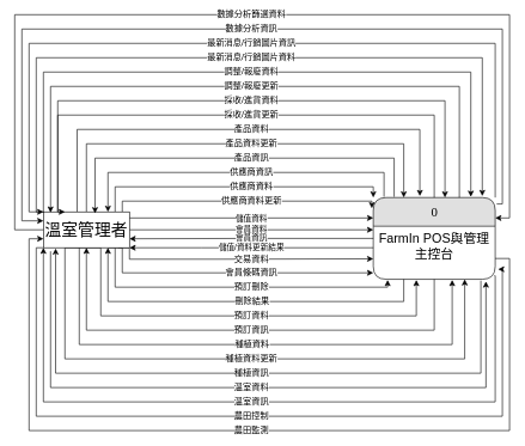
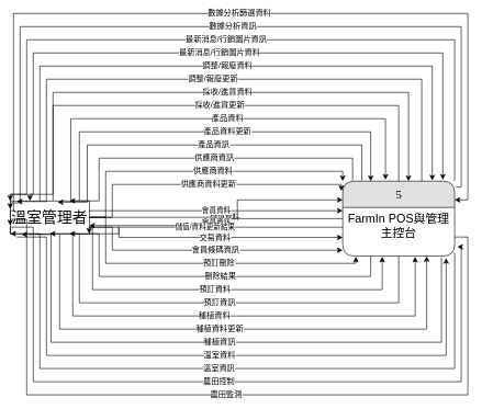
  <mxCell id="0" />
  <mxCell id="1" parent="0" />
- <mxCell id="2" value="0" style="swimlane;html=1;fontStyle=0;childLayout=stackLayout;horizontal=1;startSize=40;fillColor=#e0e0e0;horizontalStack=0;resizeParent=1;resizeLast=0;collapsible=1;marginBottom=0;swimlaneFillColor=#ffffff;align=center;rounded=1;shadow=0;comic=0;labelBackgroundColor=none;strokeWidth=1;fontFamily=Verdana;fontSize=18;" parent="1" vertex="1"><mxGeometry x="520" y="275" width="170" height="114" as="geometry"><mxRectangle x="420" y="240" width="40" height="40" as="alternateBounds" /></mxGeometry></mxCell>
+ <mxCell id="2" value="5" style="swimlane;html=1;fontStyle=0;childLayout=stackLayout;horizontal=1;startSize=40;fillColor=#e0e0e0;horizontalStack=0;resizeParent=1;resizeLast=0;collapsible=1;marginBottom=0;swimlaneFillColor=#ffffff;align=center;rounded=1;shadow=0;comic=0;labelBackgroundColor=none;strokeWidth=1;fontFamily=Verdana;fontSize=18;" parent="1" vertex="1"><mxGeometry x="520" y="275" width="170" height="114" as="geometry"><mxRectangle x="420" y="240" width="40" height="40" as="alternateBounds" /></mxGeometry></mxCell>
  <mxCell id="3" value="FarmIn POS與管理主控台" style="text;html=1;strokeColor=none;fillColor=none;spacingLeft=4;spacingRight=4;whiteSpace=wrap;overflow=hidden;rotatable=0;points=[[0,0.5],[1,0.5]];portConstraint=eastwest;align=center;fontSize=18;" parent="2" vertex="1"><mxGeometry y="40" width="170" height="74" as="geometry" /></mxCell>
  <mxCell id="4" value="儲值資料" style="edgeStyle=orthogonalEdgeStyle;rounded=0;orthogonalLoop=1;jettySize=auto;html=1;entryX=0;entryY=0.25;entryDx=0;entryDy=0;" parent="1" source="18" target="2" edge="1"><mxGeometry relative="1" as="geometry"><mxPoint x="500" y="260" as="targetPoint" /><Array as="points"><mxPoint x="360" y="304" /></Array></mxGeometry></mxCell>
  <mxCell id="5" value="會員資料" style="edgeStyle=orthogonalEdgeStyle;rounded=0;orthogonalLoop=1;jettySize=auto;html=1;" parent="1" source="18" edge="1"><mxGeometry relative="1" as="geometry"><mxPoint x="520" y="320" as="targetPoint" /><Array as="points"><mxPoint x="350" y="320" /><mxPoint x="350" y="320" /></Array></mxGeometry></mxCell>
  <mxCell id="6" value="產品資料" style="edgeStyle=orthogonalEdgeStyle;rounded=0;orthogonalLoop=1;jettySize=auto;html=1;entryX=0.382;entryY=-0.018;entryDx=0;entryDy=0;horizontal=1;fontSize=12;entryPerimeter=0;" parent="1" source="18" target="2" edge="1"><mxGeometry x="0.044" relative="1" as="geometry"><mxPoint x="107.08" y="76.024" as="targetPoint" /><Array as="points"><mxPoint x="107" y="180" /><mxPoint x="585" y="180" /></Array><mxPoint as="offset" /></mxGeometry></mxCell>
  <mxCell id="7" value="產品資料更新" style="edgeStyle=orthogonalEdgeStyle;rounded=0;orthogonalLoop=1;jettySize=auto;html=1;entryX=0.25;entryY=0;entryDx=0;entryDy=0;horizontal=1;fontSize=12;" parent="1" source="18" target="2" edge="1"><mxGeometry x="0.061" relative="1" as="geometry"><mxPoint x="120" y="75" as="targetPoint" /><Array as="points"><mxPoint x="120" y="200" /><mxPoint x="563" y="200" /></Array><mxPoint as="offset" /></mxGeometry></mxCell>
  <mxCell id="8" value="供應商資料" style="edgeStyle=orthogonalEdgeStyle;rounded=0;orthogonalLoop=1;jettySize=auto;html=1;fontSize=12;entryX=0;entryY=0;entryDx=0;entryDy=0;" parent="1" source="18" target="2" edge="1"><mxGeometry x="0.098" relative="1" as="geometry"><mxPoint x="270" y="192.5" as="targetPoint" /><Array as="points"><mxPoint x="160" y="260" /><mxPoint x="520" y="260" /></Array><mxPoint as="offset" /></mxGeometry></mxCell>
  <mxCell id="9" value="供應商資料更新" style="edgeStyle=orthogonalEdgeStyle;rounded=0;orthogonalLoop=1;jettySize=auto;html=1;fontSize=12;entryX=-0.012;entryY=0.132;entryDx=0;entryDy=0;entryPerimeter=0;" parent="1" source="18" target="2" edge="1"><mxGeometry x="0.045" relative="1" as="geometry"><mxPoint x="270" y="215" as="targetPoint" /><Array as="points"><mxPoint x="170" y="280" /><mxPoint x="518" y="280" /></Array><mxPoint as="offset" /></mxGeometry></mxCell>
  <mxCell id="10" value="採收/進貨資料" style="edgeStyle=orthogonalEdgeStyle;rounded=0;orthogonalLoop=1;jettySize=auto;html=1;entryX=0.588;entryY=0;entryDx=0;entryDy=0;fontSize=12;entryPerimeter=0;" parent="1" source="18" target="2" edge="1"><mxGeometry x="0.024" relative="1" as="geometry"><Array as="points"><mxPoint x="80" y="140" /><mxPoint x="620" y="140" /></Array><mxPoint as="offset" /><mxPoint x="-20" y="170" as="targetPoint" /></mxGeometry></mxCell>
  <mxCell id="11" value="調整/報廢資料" style="edgeStyle=orthogonalEdgeStyle;rounded=0;orthogonalLoop=1;jettySize=auto;html=1;entryX=0.8;entryY=-0.009;entryDx=0;entryDy=0;fontSize=12;entryPerimeter=0;" parent="1" source="18" target="2" edge="1"><mxGeometry x="0.005" relative="1" as="geometry"><Array as="points"><mxPoint x="60" y="100" /><mxPoint x="656" y="100" /></Array><mxPoint as="offset" /><mxPoint x="-20" y="215" as="targetPoint" /></mxGeometry></mxCell>
  <mxCell id="12" value="種植資料" style="edgeStyle=orthogonalEdgeStyle;rounded=0;orthogonalLoop=1;jettySize=auto;html=1;fontSize=12;exitX=0.367;exitY=0.98;exitDx=0;exitDy=0;exitPerimeter=0;" parent="1" source="18" edge="1"><mxGeometry x="0.02" relative="1" as="geometry"><mxPoint x="630" y="390" as="targetPoint" /><Array as="points"><mxPoint x="110" y="344" /><mxPoint x="110" y="480" /><mxPoint x="630" y="480" /></Array><mxPoint as="offset" /></mxGeometry></mxCell>
  <mxCell id="13" value="種植資料更新" style="edgeStyle=orthogonalEdgeStyle;rounded=0;orthogonalLoop=1;jettySize=auto;html=1;entryX=0.75;entryY=1;entryDx=0;entryDy=0;fontSize=12;exitX=0.25;exitY=1;exitDx=0;exitDy=0;" parent="1" source="18" target="2" edge="1"><mxGeometry x="0.008" relative="1" as="geometry"><mxPoint x="-80" y="320" as="targetPoint" /><Array as="points"><mxPoint x="90" y="500" /><mxPoint x="648" y="500" /></Array><mxPoint as="offset" /></mxGeometry></mxCell>
  <mxCell id="14" value="預訂資料" style="edgeStyle=orthogonalEdgeStyle;rounded=0;orthogonalLoop=1;jettySize=auto;html=1;fontSize=12;exitX=0.25;exitY=1;exitDx=0;exitDy=0;" parent="1" source="18" edge="1"><mxGeometry x="0.118" relative="1" as="geometry"><Array as="points"><mxPoint x="140" y="345" /><mxPoint x="140" y="440" /><mxPoint x="580" y="440" /></Array><mxPoint x="580" y="390" as="targetPoint" /><mxPoint as="offset" /></mxGeometry></mxCell>
  <mxCell id="15" value="交易資料" style="edgeStyle=orthogonalEdgeStyle;rounded=0;orthogonalLoop=1;jettySize=auto;html=1;entryX=0;entryY=0.75;entryDx=0;entryDy=0;fontSize=12;exitX=0.867;exitY=1;exitDx=0;exitDy=0;exitPerimeter=0;" parent="1" source="18" target="2" edge="1"><mxGeometry x="0.086" relative="1" as="geometry"><Array as="points"><mxPoint x="180" y="345" /><mxPoint x="180" y="361" /><mxPoint x="303" y="361" /></Array><mxPoint x="302.5" y="475" as="targetPoint" /><mxPoint as="offset" /></mxGeometry></mxCell>
  <mxCell id="16" value="會員條碼資訊" style="edgeStyle=orthogonalEdgeStyle;rounded=0;orthogonalLoop=1;jettySize=auto;html=1;fontSize=12;exitX=0.75;exitY=1;exitDx=0;exitDy=0;" parent="1" source="18" edge="1"><mxGeometry x="0.161" relative="1" as="geometry"><Array as="points"><mxPoint x="170" y="345" /><mxPoint x="170" y="380" /></Array><mxPoint x="520" y="380" as="targetPoint" /><mxPoint as="offset" /></mxGeometry></mxCell>
  <mxCell id="17" value="預訂刪除" style="edgeStyle=orthogonalEdgeStyle;rounded=0;orthogonalLoop=1;jettySize=auto;html=1;fontSize=12;" parent="1" source="18" edge="1"><mxGeometry x="0.101" relative="1" as="geometry"><Array as="points"><mxPoint x="160" y="400" /><mxPoint x="540" y="400" /></Array><mxPoint x="540" y="390" as="targetPoint" /><mxPoint as="offset" /></mxGeometry></mxCell>
- <mxCell id="18" value="溫室管理者" style="whiteSpace=wrap;html=1;rounded=0;shadow=0;comic=0;labelBackgroundColor=none;strokeWidth=1;fontFamily=Verdana;fontSize=23;align=center;" parent="1" vertex="1"><mxGeometry x="60" y="295" width="120" height="50" as="geometry" /></mxCell>
+ <mxCell id="18" value="溫室管理者" style="whiteSpace=wrap;html=1;rounded=0;shadow=0;comic=0;labelBackgroundColor=none;strokeWidth=1;fontFamily=Verdana;fontSize=23;align=center;" parent="1" vertex="1"><mxGeometry x="15" y="305" width="120" height="50" as="geometry" /></mxCell>
  <mxCell id="19" value="會員資訊" style="edgeStyle=orthogonalEdgeStyle;rounded=0;orthogonalLoop=1;jettySize=auto;html=1;entryX=1;entryY=0.75;entryDx=0;entryDy=0;exitX=0;exitY=0.5;exitDx=0;exitDy=0;" parent="1" source="2" target="18" edge="1"><mxGeometry relative="1" as="geometry"><Array as="points" /><mxPoint x="320" y="332.517" as="sourcePoint" /></mxGeometry></mxCell>
  <mxCell id="20" value="儲值/資料更新結果" style="edgeStyle=orthogonalEdgeStyle;rounded=0;orthogonalLoop=1;jettySize=auto;html=1;entryX=1;entryY=1;entryDx=0;entryDy=0;" parent="1" target="18" edge="1"><mxGeometry x="0.412" y="-70" relative="1" as="geometry"><Array as="points"><mxPoint x="280" y="345" /><mxPoint x="280" y="345" /></Array><mxPoint x="520" y="345" as="sourcePoint" /><mxPoint x="70" y="70" as="offset" /></mxGeometry></mxCell>
  <mxCell id="21" value="供應商資訊" style="edgeStyle=orthogonalEdgeStyle;rounded=0;orthogonalLoop=1;jettySize=auto;html=1;entryX=0.75;entryY=0;entryDx=0;entryDy=0;fontSize=12;exitX=0.088;exitY=-0.009;exitDx=0;exitDy=0;exitPerimeter=0;" parent="1" source="2" target="18" edge="1"><mxGeometry x="-0.076" relative="1" as="geometry"><mxPoint as="offset" /><mxPoint x="270" y="170.034" as="sourcePoint" /><Array as="points"><mxPoint x="535" y="240" /><mxPoint x="150" y="240" /></Array></mxGeometry></mxCell>
  <mxCell id="22" value="產品資訊" style="edgeStyle=orthogonalEdgeStyle;rounded=0;orthogonalLoop=1;jettySize=auto;html=1;entryX=0.6;entryY=0.04;entryDx=0;entryDy=0;horizontal=1;fontSize=12;entryPerimeter=0;exitX=0.171;exitY=-0.009;exitDx=0;exitDy=0;exitPerimeter=0;" parent="1" source="2" target="18" edge="1"><mxGeometry x="-0.076" relative="1" as="geometry"><Array as="points"><mxPoint x="549" y="220" /><mxPoint x="132" y="220" /></Array><mxPoint x="132.034" y="75" as="sourcePoint" /><mxPoint as="offset" /></mxGeometry></mxCell>
  <mxCell id="23" value="採收/進貨更新" style="edgeStyle=orthogonalEdgeStyle;rounded=0;orthogonalLoop=1;jettySize=auto;html=1;entryX=0.25;entryY=0;entryDx=0;entryDy=0;fontSize=12;exitX=0.5;exitY=0;exitDx=0;exitDy=0;" parent="1" source="2" target="18" edge="1"><mxGeometry x="-0.057" relative="1" as="geometry"><Array as="points"><mxPoint x="605" y="160" /><mxPoint x="80" y="160" /><mxPoint x="80" y="295" /></Array><mxPoint as="offset" /><mxPoint x="40" y="70" as="sourcePoint" /></mxGeometry></mxCell>
  <mxCell id="24" value="調整/報廢更新" style="edgeStyle=orthogonalEdgeStyle;rounded=0;orthogonalLoop=1;jettySize=auto;html=1;entryX=0.083;entryY=0.02;entryDx=0;entryDy=0;entryPerimeter=0;fontSize=12;exitX=0.706;exitY=0;exitDx=0;exitDy=0;exitPerimeter=0;" parent="1" source="2" target="18" edge="1"><mxGeometry x="-0.012" relative="1" as="geometry"><Array as="points"><mxPoint x="640" y="120" /><mxPoint x="70" y="120" /></Array><mxPoint as="offset" /><mxPoint x="-20" y="195" as="sourcePoint" /></mxGeometry></mxCell>
  <mxCell id="25" value="種植資訊" style="edgeStyle=orthogonalEdgeStyle;rounded=0;orthogonalLoop=1;jettySize=auto;html=1;entryX=0.142;entryY=1.02;entryDx=0;entryDy=0;fontSize=12;entryPerimeter=0;" parent="1" target="18" edge="1"><mxGeometry x="0.002" relative="1" as="geometry"><Array as="points"><mxPoint x="670" y="520" /><mxPoint x="77" y="520" /></Array><mxPoint x="670" y="391" as="sourcePoint" /><mxPoint as="offset" /></mxGeometry></mxCell>
  <mxCell id="26" value="預訂資訊" style="edgeStyle=orthogonalEdgeStyle;rounded=0;orthogonalLoop=1;jettySize=auto;html=1;fontSize=12;entryX=0.5;entryY=1;entryDx=0;entryDy=0;exitX=0.5;exitY=1;exitDx=0;exitDy=0;" parent="1" source="2" target="18" edge="1"><mxGeometry x="-0.028" relative="1" as="geometry"><mxPoint x="20" y="530" as="sourcePoint" /><mxPoint x="120" y="410" as="targetPoint" /><Array as="points"><mxPoint x="605" y="460" /><mxPoint x="120" y="460" /></Array><mxPoint as="offset" /></mxGeometry></mxCell>
  <mxCell id="27" value="刪除結果" style="edgeStyle=orthogonalEdgeStyle;rounded=0;orthogonalLoop=1;jettySize=auto;html=1;entryX=0.75;entryY=1;entryDx=0;entryDy=0;fontSize=12;exitX=0.25;exitY=1;exitDx=0;exitDy=0;" parent="1" source="2" target="18" edge="1"><mxGeometry x="-0.061" relative="1" as="geometry"><Array as="points"><mxPoint x="563" y="420" /><mxPoint x="150" y="420" /></Array><mxPoint x="-39.966" y="475" as="sourcePoint" /><mxPoint as="offset" /></mxGeometry></mxCell>
  <mxCell id="28" value="最新消息/行銷圖片資料" style="edgeStyle=orthogonalEdgeStyle;rounded=0;orthogonalLoop=1;jettySize=auto;html=1;entryX=0.894;entryY=-0.018;entryDx=0;entryDy=0;fontSize=12;entryPerimeter=0;fillColor=#f8cecc;strokeColor=#000000;exitX=0;exitY=0;exitDx=0;exitDy=0;" edge="1" parent="1" source="18" target="2"><mxGeometry x="0.01" relative="1" as="geometry"><Array as="points"><mxPoint x="50" y="295" /><mxPoint x="50" y="80" /><mxPoint x="672" y="80" /></Array><mxPoint as="offset" /><mxPoint x="609.96" y="75" as="targetPoint" /><mxPoint x="20" y="120" as="sourcePoint" /></mxGeometry></mxCell>
  <mxCell id="29" value="溫室資料" style="edgeStyle=orthogonalEdgeStyle;rounded=0;orthogonalLoop=1;jettySize=auto;html=1;entryX=0.924;entryY=1.041;entryDx=0;entryDy=0;fontSize=12;entryPerimeter=0;fillColor=#f8cecc;strokeColor=#000000;exitX=0.083;exitY=1.1;exitDx=0;exitDy=0;exitPerimeter=0;" edge="1" parent="1" source="18" target="3"><mxGeometry x="-0.005" relative="1" as="geometry"><Array as="points"><mxPoint x="70" y="540" /><mxPoint x="677" y="540" /></Array><mxPoint as="offset" /><mxPoint x="536" y="524.036" as="targetPoint" /><mxPoint x="30" y="480" as="sourcePoint" /></mxGeometry></mxCell>
  <mxCell id="30" value="數據分析篩選資料" style="edgeStyle=orthogonalEdgeStyle;rounded=0;orthogonalLoop=1;jettySize=auto;html=1;fontSize=12;fillColor=#f8cecc;strokeColor=#000000;entryX=1;entryY=0.25;entryDx=0;entryDy=0;fontColor=#000000;exitX=0;exitY=0.5;exitDx=0;exitDy=0;" edge="1" parent="1" source="18" target="2"><mxGeometry x="0.005" relative="1" as="geometry"><Array as="points"><mxPoint x="20" y="320" /><mxPoint x="20" y="20" /><mxPoint x="710" y="20" /><mxPoint x="710" y="304" /></Array><mxPoint x="499.49" y="-34.464" as="targetPoint" /><mxPoint as="offset" /><mxPoint x="-30" y="-35" as="sourcePoint" /></mxGeometry></mxCell>
  <mxCell id="31" value="最新消息/行銷圖片資訊" style="edgeStyle=orthogonalEdgeStyle;rounded=0;orthogonalLoop=1;jettySize=auto;html=1;entryX=0;entryY=0;entryDx=0;entryDy=0;fontSize=12;exitX=1;exitY=0;exitDx=0;exitDy=0;fillColor=#f8cecc;strokeColor=#000000;" edge="1" parent="1" source="2" target="18"><mxGeometry x="-0.009" relative="1" as="geometry"><Array as="points"><mxPoint x="690" y="60" /><mxPoint x="40" y="60" /><mxPoint x="40" y="295" /></Array><mxPoint as="offset" /><mxPoint x="605" y="5" as="sourcePoint" /><mxPoint x="90" y="25" as="targetPoint" /></mxGeometry></mxCell>
  <mxCell id="32" value="溫室資訊" style="edgeStyle=orthogonalEdgeStyle;rounded=0;orthogonalLoop=1;jettySize=auto;html=1;entryX=0;entryY=1;entryDx=0;entryDy=0;fontSize=12;exitX=0.994;exitY=0.932;exitDx=0;exitDy=0;exitPerimeter=0;fillColor=#f8cecc;strokeColor=#000000;" edge="1" parent="1" source="3" target="18"><mxGeometry x="0.012" relative="1" as="geometry"><Array as="points"><mxPoint x="690" y="384" /><mxPoint x="690" y="560" /><mxPoint x="60" y="560" /></Array><mxPoint as="offset" /><mxPoint x="481.03" y="563.998" as="sourcePoint" /><mxPoint x="11" y="520" as="targetPoint" /></mxGeometry></mxCell>
  <mxCell id="33" value="數據分析資訊" style="edgeStyle=orthogonalEdgeStyle;rounded=0;orthogonalLoop=1;jettySize=auto;html=1;entryX=0;entryY=0.25;entryDx=0;entryDy=0;fontSize=12;fillColor=#f8cecc;strokeColor=#000000;fontColor=#000000;exitX=1.012;exitY=0.079;exitDx=0;exitDy=0;exitPerimeter=0;" edge="1" parent="1" source="2" target="18"><mxGeometry x="-0.013" relative="1" as="geometry"><Array as="points"><mxPoint x="700" y="284" /><mxPoint x="700" y="40" /><mxPoint x="30" y="40" /><mxPoint x="30" y="308" /></Array><mxPoint x="480" y="30" as="sourcePoint" /><mxPoint as="offset" /><mxPoint x="80" y="-10" as="targetPoint" /></mxGeometry></mxCell>
  <mxCell id="34" value="農田監測" style="edgeStyle=orthogonalEdgeStyle;rounded=0;orthogonalLoop=1;jettySize=auto;html=1;entryX=0;entryY=0.75;entryDx=0;entryDy=0;fontSize=12;exitX=1;exitY=0.608;exitDx=0;exitDy=0;exitPerimeter=0;fillColor=#f8cecc;strokeColor=#000000;" edge="1" parent="1" source="3" target="18"><mxGeometry x="0.018" relative="1" as="geometry"><Array as="points"><mxPoint x="710" y="360" /><mxPoint x="710" y="600" /><mxPoint x="40" y="600" /><mxPoint x="40" y="333" /></Array><mxPoint as="offset" /><mxPoint x="628.98" y="468.968" as="sourcePoint" /><mxPoint x="0" y="430" as="targetPoint" /></mxGeometry></mxCell>
  <mxCell id="35" value="農田控制" style="edgeStyle=orthogonalEdgeStyle;rounded=0;orthogonalLoop=1;jettySize=auto;html=1;entryX=1.024;entryY=0.811;entryDx=0;entryDy=0;fontSize=12;entryPerimeter=0;fillColor=#f8cecc;strokeColor=#000000;exitX=0;exitY=1;exitDx=0;exitDy=0;" edge="1" parent="1" source="18" target="3"><mxGeometry x="-0.014" relative="1" as="geometry"><Array as="points"><mxPoint x="50" y="345" /><mxPoint x="50" y="580" /><mxPoint x="700" y="580" /><mxPoint x="700" y="375" /></Array><mxPoint as="offset" /><mxPoint x="707.12" y="452.034" as="targetPoint" /><mxPoint x="100" y="410" as="sourcePoint" /></mxGeometry></mxCell>
